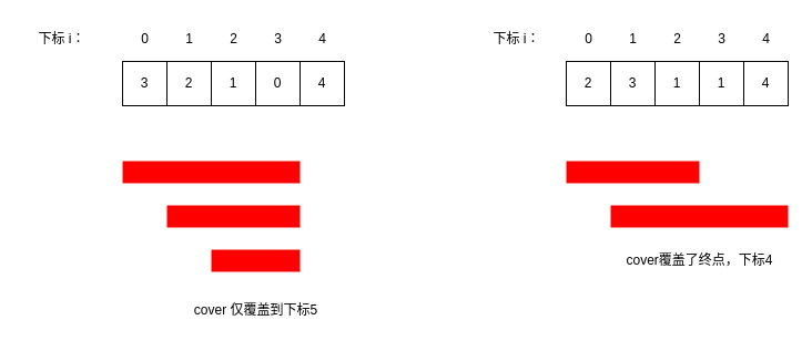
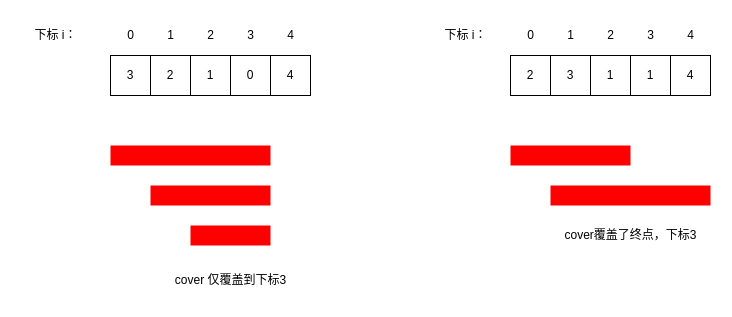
  <mxCell id="0" />
  <mxCell id="1" parent="0" />
  <mxCell id="2" value="3" style="whiteSpace=wrap;html=1;aspect=fixed;" vertex="1" parent="1"><mxGeometry x="110" y="55" width="40" height="40" as="geometry" /></mxCell>
  <mxCell id="3" value="2" style="whiteSpace=wrap;html=1;aspect=fixed;" vertex="1" parent="1"><mxGeometry x="150" y="55" width="40" height="40" as="geometry" /></mxCell>
  <mxCell id="4" value="1" style="whiteSpace=wrap;html=1;aspect=fixed;" vertex="1" parent="1"><mxGeometry x="190" y="55" width="40" height="40" as="geometry" /></mxCell>
  <mxCell id="5" value="0" style="whiteSpace=wrap;html=1;aspect=fixed;" vertex="1" parent="1"><mxGeometry x="230" y="55" width="40" height="40" as="geometry" /></mxCell>
  <mxCell id="6" value="4" style="whiteSpace=wrap;html=1;aspect=fixed;" vertex="1" parent="1"><mxGeometry x="270" y="55" width="40" height="40" as="geometry" /></mxCell>
  <mxCell id="7" value="2" style="whiteSpace=wrap;html=1;aspect=fixed;" vertex="1" parent="1"><mxGeometry x="510" y="55" width="40" height="40" as="geometry" /></mxCell>
  <mxCell id="8" value="3" style="whiteSpace=wrap;html=1;aspect=fixed;" vertex="1" parent="1"><mxGeometry x="550" y="55" width="40" height="40" as="geometry" /></mxCell>
  <mxCell id="9" value="1" style="whiteSpace=wrap;html=1;aspect=fixed;" vertex="1" parent="1"><mxGeometry x="590" y="55" width="40" height="40" as="geometry" /></mxCell>
  <mxCell id="10" value="1" style="whiteSpace=wrap;html=1;aspect=fixed;" vertex="1" parent="1"><mxGeometry x="630" y="55" width="40" height="40" as="geometry" /></mxCell>
  <mxCell id="11" value="4" style="whiteSpace=wrap;html=1;aspect=fixed;" vertex="1" parent="1"><mxGeometry x="670" y="55" width="40" height="40" as="geometry" /></mxCell>
  <mxCell id="12" value="" style="rounded=0;whiteSpace=wrap;html=1;strokeColor=none;fillColor=#FF0000;" vertex="1" parent="1"><mxGeometry x="110" y="145" width="160" height="20" as="geometry" /></mxCell>
  <mxCell id="13" value="" style="rounded=0;whiteSpace=wrap;html=1;strokeColor=none;fillColor=#FF0000;" vertex="1" parent="1"><mxGeometry x="150" y="185" width="120" height="20" as="geometry" /></mxCell>
  <mxCell id="14" value="" style="rounded=0;whiteSpace=wrap;html=1;strokeColor=none;fillColor=#FF0000;" vertex="1" parent="1"><mxGeometry x="190" y="225" width="80" height="20" as="geometry" /></mxCell>
  <mxCell id="15" value="" style="rounded=0;whiteSpace=wrap;html=1;strokeColor=none;fillColor=#FF0000;" vertex="1" parent="1"><mxGeometry x="510" y="145" width="120" height="20" as="geometry" /></mxCell>
  <mxCell id="16" value="" style="rounded=0;whiteSpace=wrap;html=1;strokeColor=none;fillColor=#FF0000;" vertex="1" parent="1"><mxGeometry x="550" y="185" width="160" height="20" as="geometry" /></mxCell>
  <mxCell id="17" value="0" style="text;html=1;align=center;verticalAlign=middle;resizable=0;points=[];autosize=1;strokeColor=none;fillColor=none;" vertex="1" parent="1"><mxGeometry x="115" y="20" width="30" height="30" as="geometry" /></mxCell>
  <mxCell id="18" value="1" style="text;html=1;align=center;verticalAlign=middle;resizable=0;points=[];autosize=1;strokeColor=none;fillColor=none;" vertex="1" parent="1"><mxGeometry x="155" y="20" width="30" height="30" as="geometry" /></mxCell>
  <mxCell id="19" value="2" style="text;html=1;align=center;verticalAlign=middle;resizable=0;points=[];autosize=1;strokeColor=none;fillColor=none;" vertex="1" parent="1"><mxGeometry x="195" y="20" width="30" height="30" as="geometry" /></mxCell>
  <mxCell id="20" value="3" style="text;html=1;align=center;verticalAlign=middle;resizable=0;points=[];autosize=1;strokeColor=none;fillColor=none;" vertex="1" parent="1"><mxGeometry x="235" y="20" width="30" height="30" as="geometry" /></mxCell>
  <mxCell id="21" value="4" style="text;html=1;align=center;verticalAlign=middle;resizable=0;points=[];autosize=1;strokeColor=none;fillColor=none;" vertex="1" parent="1"><mxGeometry x="275" y="20" width="30" height="30" as="geometry" /></mxCell>
  <mxCell id="22" value="0" style="text;html=1;align=center;verticalAlign=middle;resizable=0;points=[];autosize=1;strokeColor=none;fillColor=none;" vertex="1" parent="1"><mxGeometry x="515" y="20" width="30" height="30" as="geometry" /></mxCell>
  <mxCell id="23" value="1" style="text;html=1;align=center;verticalAlign=middle;resizable=0;points=[];autosize=1;strokeColor=none;fillColor=none;" vertex="1" parent="1"><mxGeometry x="555" y="20" width="30" height="30" as="geometry" /></mxCell>
  <mxCell id="24" value="2" style="text;html=1;align=center;verticalAlign=middle;resizable=0;points=[];autosize=1;strokeColor=none;fillColor=none;" vertex="1" parent="1"><mxGeometry x="595" y="20" width="30" height="30" as="geometry" /></mxCell>
  <mxCell id="25" value="3" style="text;html=1;align=center;verticalAlign=middle;resizable=0;points=[];autosize=1;strokeColor=none;fillColor=none;" vertex="1" parent="1"><mxGeometry x="635" y="20" width="30" height="30" as="geometry" /></mxCell>
  <mxCell id="26" value="4" style="text;html=1;align=center;verticalAlign=middle;resizable=0;points=[];autosize=1;strokeColor=none;fillColor=none;" vertex="1" parent="1"><mxGeometry x="675" y="20" width="30" height="30" as="geometry" /></mxCell>
  <mxCell id="27" value="下标 i：" style="text;html=1;align=center;verticalAlign=middle;resizable=0;points=[];autosize=1;strokeColor=none;fillColor=none;" vertex="1" parent="1"><mxGeometry x="20" y="20" width="70" height="30" as="geometry" /></mxCell>
  <mxCell id="28" value="下标 i：" style="text;html=1;align=center;verticalAlign=middle;resizable=0;points=[];autosize=1;strokeColor=none;fillColor=none;" vertex="1" parent="1"><mxGeometry x="430" y="20" width="70" height="30" as="geometry" /></mxCell>
- <mxCell id="29" value="cover 仅覆盖到下标5" style="text;html=1;align=center;verticalAlign=middle;resizable=0;points=[];autosize=1;strokeColor=none;fillColor=none;" vertex="1" parent="1"><mxGeometry x="165" y="265" width="130" height="30" as="geometry" /></mxCell>
- <mxCell id="30" value="cover覆盖了终点，下标4" style="text;html=1;align=center;verticalAlign=middle;resizable=0;points=[];autosize=1;strokeColor=none;fillColor=none;" vertex="1" parent="1"><mxGeometry x="550" y="220" width="160" height="30" as="geometry" /></mxCell>
+ <mxCell id="29" value="cover 仅覆盖到下标3" style="text;html=1;align=center;verticalAlign=middle;resizable=0;points=[];autosize=1;strokeColor=none;fillColor=none;" vertex="1" parent="1"><mxGeometry x="165" y="265" width="130" height="30" as="geometry" /></mxCell>
+ <mxCell id="30" value="cover覆盖了终点，下标3" style="text;html=1;align=center;verticalAlign=middle;resizable=0;points=[];autosize=1;strokeColor=none;fillColor=none;" vertex="1" parent="1"><mxGeometry x="550" y="220" width="160" height="30" as="geometry" /></mxCell>
